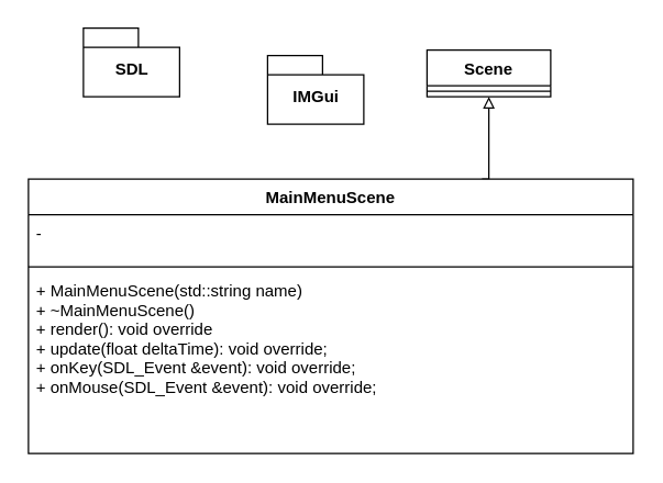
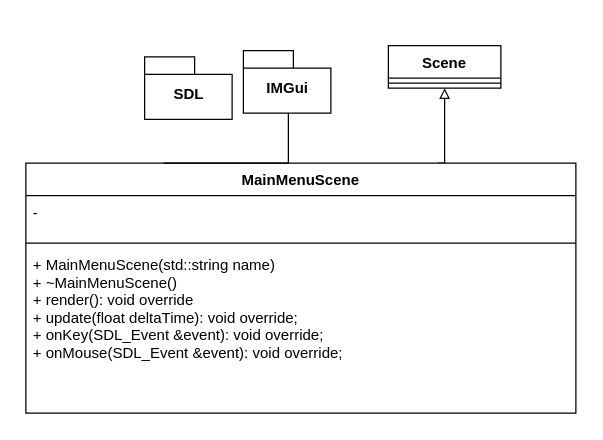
  <mxCell id="0" />
  <mxCell id="1" parent="0" />
  <mxCell id="2" style="edgeStyle=orthogonalEdgeStyle;rounded=0;orthogonalLoop=1;jettySize=auto;html=1;exitX=0.75;exitY=0;exitDx=0;exitDy=0;entryX=0.5;entryY=1;entryDx=0;entryDy=0;endArrow=block;endFill=0;" parent="1" source="3" target="8" edge="1"><mxGeometry relative="1" as="geometry"><Array as="points"><mxPoint x="355" y="130" /></Array></mxGeometry></mxCell>
  <mxCell id="3" value="MainMenuScene" style="swimlane;fontStyle=1;align=center;verticalAlign=top;childLayout=stackLayout;horizontal=1;startSize=26;horizontalStack=0;resizeParent=1;resizeParentMax=0;resizeLast=0;collapsible=1;marginBottom=0;" parent="1" vertex="1"><mxGeometry x="20" y="130" width="440" height="200" as="geometry" /></mxCell>
  <mxCell id="4" value="- " style="text;strokeColor=none;fillColor=none;align=left;verticalAlign=top;spacingLeft=4;spacingRight=4;overflow=hidden;rotatable=0;points=[[0,0.5],[1,0.5]];portConstraint=eastwest;" parent="3" vertex="1"><mxGeometry y="26" width="440" height="34" as="geometry" /></mxCell>
  <mxCell id="5" value="" style="line;strokeWidth=1;fillColor=none;align=left;verticalAlign=middle;spacingTop=-1;spacingLeft=3;spacingRight=3;rotatable=0;labelPosition=right;points=[];portConstraint=eastwest;" parent="3" vertex="1"><mxGeometry y="60" width="440" height="8" as="geometry" /></mxCell>
  <mxCell id="6" value="+ MainMenuScene(std::string name) &#10;+ ~MainMenuScene()&#10;+ render(): void override&#10;+ update(float deltaTime): void override;&#10;+ onKey(SDL_Event &amp;event): void override;&#10;+ onMouse(SDL_Event &amp;event): void override;" style="text;strokeColor=none;fillColor=none;align=left;verticalAlign=top;spacingLeft=4;spacingRight=4;overflow=hidden;rotatable=0;points=[[0,0.5],[1,0.5]];portConstraint=eastwest;fontStyle=0" parent="3" vertex="1"><mxGeometry y="68" width="440" height="132" as="geometry" /></mxCell>
- <mxCell id="7" value="SDL" style="shape=folder;fontStyle=1;spacingTop=10;tabWidth=40;tabHeight=14;tabPosition=left;html=1;" parent="1" vertex="1"><mxGeometry x="60" y="20" width="70" height="50" as="geometry" /></mxCell>
+ <mxCell id="7" value="SDL" style="shape=folder;fontStyle=1;spacingTop=10;tabWidth=40;tabHeight=14;tabPosition=left;html=1;" parent="1" vertex="1"><mxGeometry x="115" y="45" width="70" height="50" as="geometry" /></mxCell>
  <mxCell id="8" value="Scene" style="swimlane;fontStyle=1;align=center;verticalAlign=top;childLayout=stackLayout;horizontal=1;startSize=26;horizontalStack=0;resizeParent=1;resizeParentMax=0;resizeLast=0;collapsible=1;marginBottom=0;" parent="1" vertex="1"><mxGeometry x="310" y="36" width="90" height="34" as="geometry" /></mxCell>
  <mxCell id="9" value="" style="line;strokeWidth=1;fillColor=none;align=left;verticalAlign=middle;spacingTop=-1;spacingLeft=3;spacingRight=3;rotatable=0;labelPosition=right;points=[];portConstraint=eastwest;" parent="8" vertex="1"><mxGeometry y="26" width="90" height="8" as="geometry" /></mxCell>
+ <mxCell id="10" style="edgeStyle=orthogonalEdgeStyle;rounded=0;orthogonalLoop=1;jettySize=auto;html=1;exitX=0.75;exitY=1;exitDx=0;exitDy=0;exitPerimeter=0;entryX=0.25;entryY=0;entryDx=0;entryDy=0;startArrow=none;startFill=0;endArrow=none;endFill=0;" parent="1" source="11" target="3" edge="1"><mxGeometry relative="1" as="geometry"><Array as="points"><mxPoint x="230" y="70" /><mxPoint x="230" y="130" /></Array></mxGeometry></mxCell>
  <mxCell id="11" value="IMGui" style="shape=folder;fontStyle=1;spacingTop=10;tabWidth=40;tabHeight=14;tabPosition=left;html=1;" parent="1" vertex="1"><mxGeometry x="194" y="40" width="70" height="50" as="geometry" /></mxCell>
